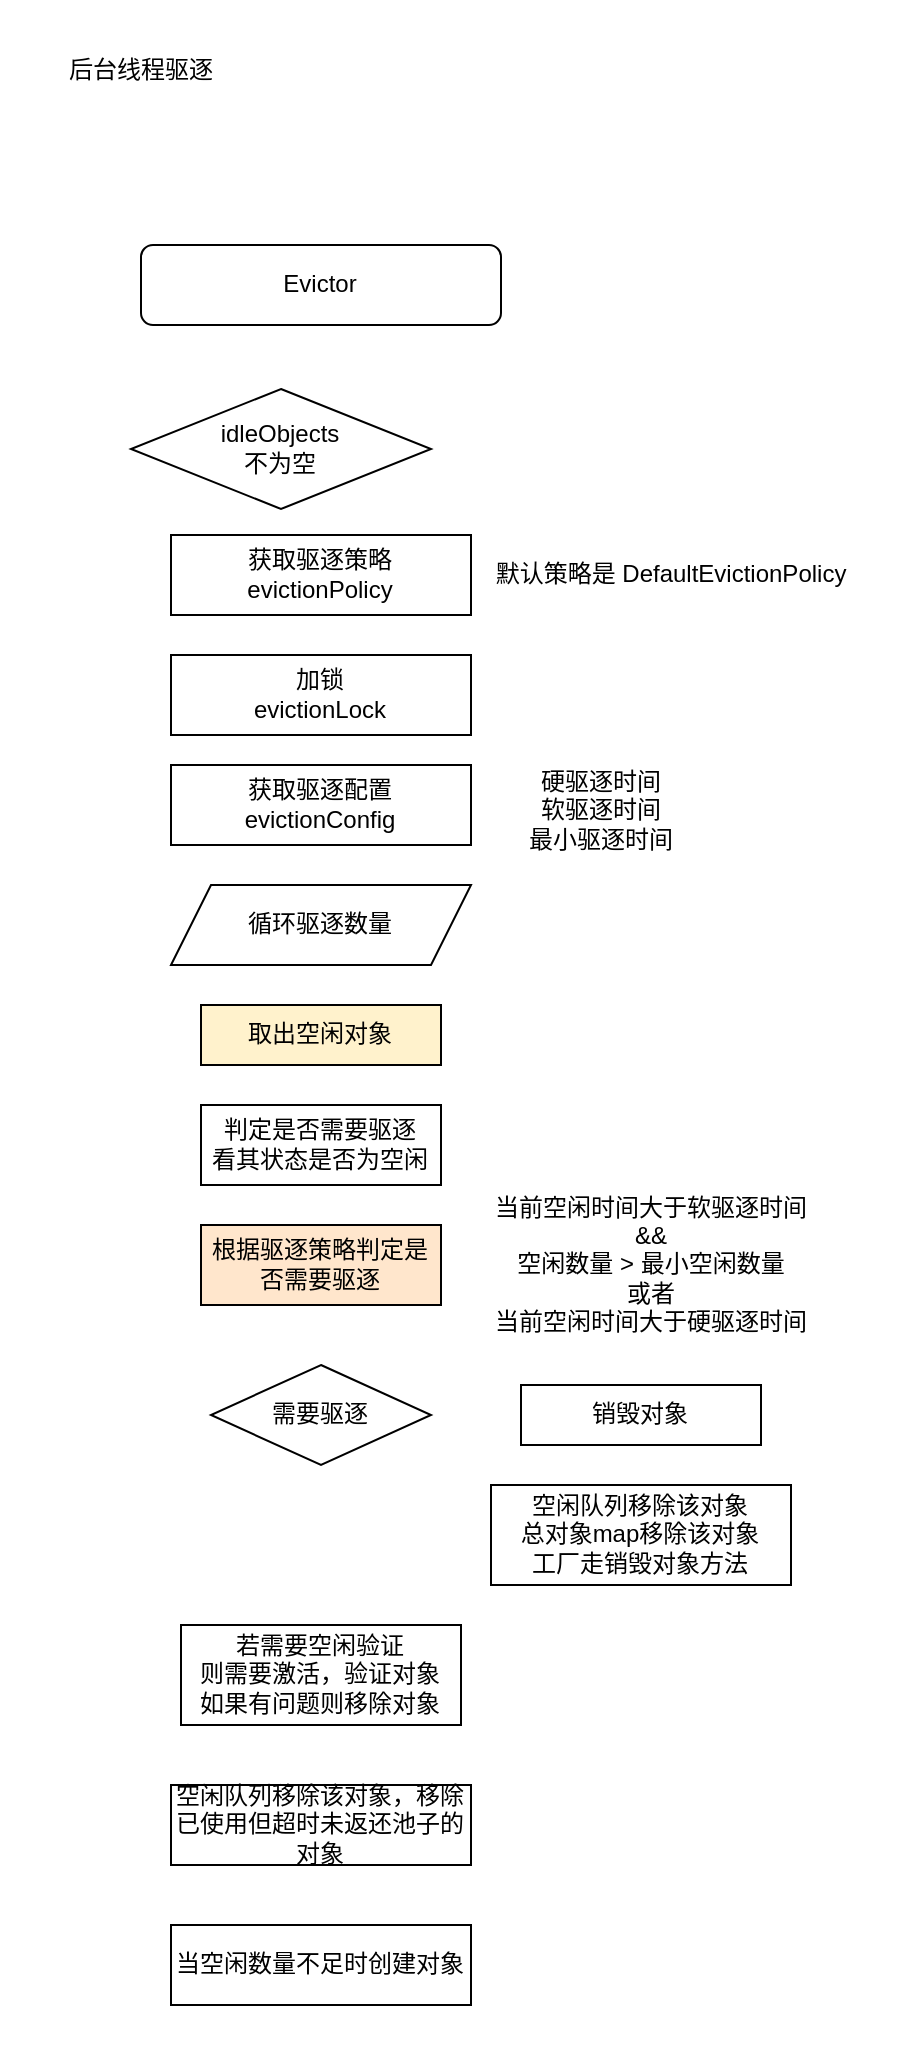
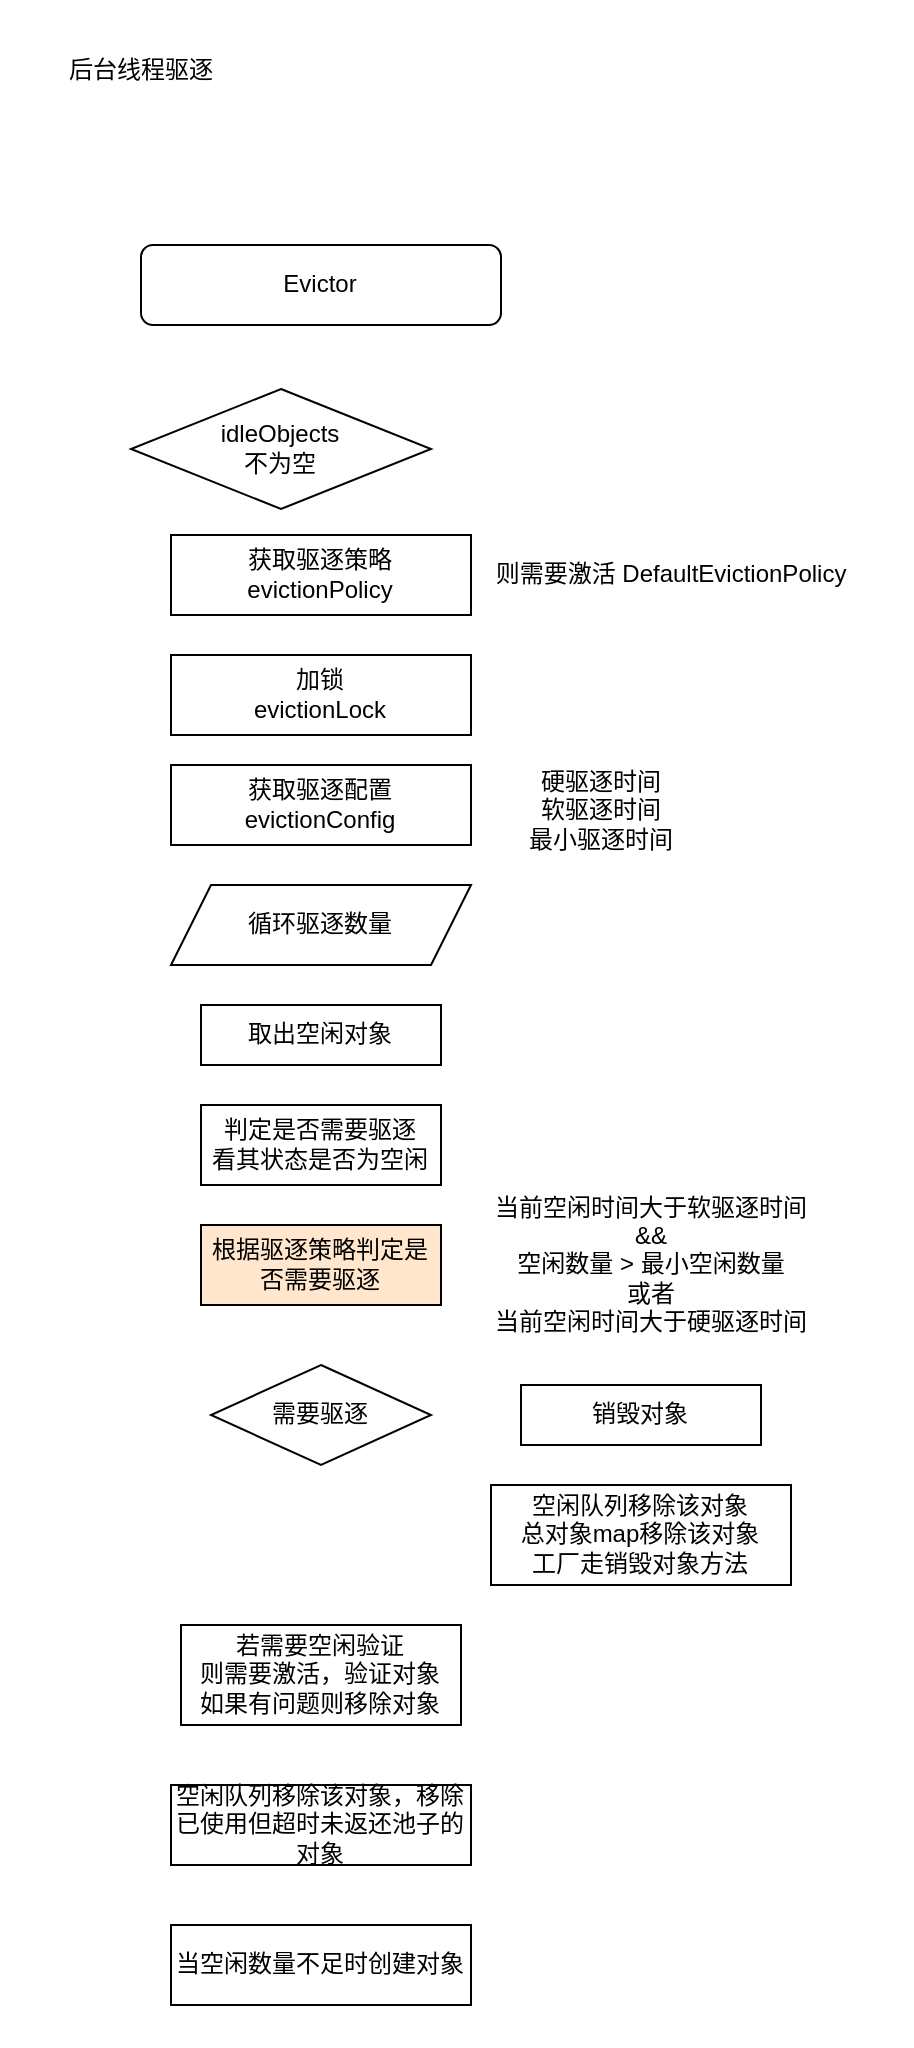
  <mxCell id="0" />
  <mxCell id="1" parent="0" />
  <mxCell id="2" value="Evictor" style="rounded=1;whiteSpace=wrap;html=1;" vertex="1" parent="1"><mxGeometry x="70" y="122" width="180" height="40" as="geometry" /></mxCell>
  <mxCell id="3" value="后台线程驱逐" style="text;html=1;align=center;verticalAlign=middle;resizable=0;points=[];autosize=1;strokeColor=none;fillColor=none;" vertex="1" parent="1"><mxGeometry x="20" y="20" width="100" height="30" as="geometry" /></mxCell>
  <mxCell id="4" value="idleObjects&lt;br&gt;不为空" style="rhombus;whiteSpace=wrap;html=1;" vertex="1" parent="1"><mxGeometry x="65" y="194" width="150" height="60" as="geometry" /></mxCell>
  <mxCell id="5" value="获取驱逐策略&lt;br&gt;evictionPolicy" style="whiteSpace=wrap;html=1;" vertex="1" parent="1"><mxGeometry x="85" y="267" width="150" height="40" as="geometry" /></mxCell>
- <mxCell id="6" value="默认策略是&amp;nbsp;DefaultEvictionPolicy" style="text;html=1;align=center;verticalAlign=middle;resizable=0;points=[];autosize=1;strokeColor=none;fillColor=none;" vertex="1" parent="1"><mxGeometry x="235" y="272" width="200" height="30" as="geometry" /></mxCell>
+ <mxCell id="6" value="则需要激活&amp;nbsp;DefaultEvictionPolicy" style="text;html=1;align=center;verticalAlign=middle;resizable=0;points=[];autosize=1;strokeColor=none;fillColor=none;" vertex="1" parent="1"><mxGeometry x="235" y="272" width="200" height="30" as="geometry" /></mxCell>
  <mxCell id="7" value="加锁&lt;br&gt;evictionLock" style="rounded=0;whiteSpace=wrap;html=1;" vertex="1" parent="1"><mxGeometry x="85" y="327" width="150" height="40" as="geometry" /></mxCell>
  <mxCell id="8" value="获取驱逐配置&lt;br&gt;evictionConfig" style="whiteSpace=wrap;html=1;" vertex="1" parent="1"><mxGeometry x="85" y="382" width="150" height="40" as="geometry" /></mxCell>
  <mxCell id="9" value="硬驱逐时间&lt;br&gt;软驱逐时间&lt;br&gt;最小驱逐时间" style="text;html=1;align=center;verticalAlign=middle;resizable=0;points=[];autosize=1;strokeColor=none;fillColor=none;" vertex="1" parent="1"><mxGeometry x="250" y="375" width="100" height="60" as="geometry" /></mxCell>
  <mxCell id="10" value="循环驱逐数量" style="shape=parallelogram;perimeter=parallelogramPerimeter;whiteSpace=wrap;html=1;fixedSize=1;" vertex="1" parent="1"><mxGeometry x="85" y="442" width="150" height="40" as="geometry" /></mxCell>
- <mxCell id="11" value="取出空闲对象" style="rounded=0;whiteSpace=wrap;html=1;fillColor=#fff2cc;" vertex="1" parent="1"><mxGeometry x="100" y="502" width="120" height="30" as="geometry" /></mxCell>
+ <mxCell id="11" value="取出空闲对象" style="rounded=0;whiteSpace=wrap;html=1;" vertex="1" parent="1"><mxGeometry x="100" y="502" width="120" height="30" as="geometry" /></mxCell>
  <mxCell id="12" value="判定是否需要驱逐&lt;br&gt;看其状态是否为空闲" style="rounded=0;whiteSpace=wrap;html=1;" vertex="1" parent="1"><mxGeometry x="100" y="552" width="120" height="40" as="geometry" /></mxCell>
  <mxCell id="13" value="根据驱逐策略判定是否需要驱逐" style="rounded=0;whiteSpace=wrap;html=1;fillColor=#ffe6cc;" vertex="1" parent="1"><mxGeometry x="100" y="612" width="120" height="40" as="geometry" /></mxCell>
  <mxCell id="14" value="当前空闲时间大于软驱逐时间 &lt;br&gt;&amp;amp;&amp;amp; &lt;br&gt;空闲数量 &amp;gt; 最小空闲数量&lt;br&gt;或者&lt;br&gt;当前空闲时间大于硬驱逐时间" style="text;html=1;align=center;verticalAlign=middle;resizable=0;points=[];autosize=1;strokeColor=none;fillColor=none;" vertex="1" parent="1"><mxGeometry x="235" y="587" width="180" height="90" as="geometry" /></mxCell>
  <mxCell id="15" value="需要驱逐" style="rhombus;whiteSpace=wrap;html=1;" vertex="1" parent="1"><mxGeometry x="105" y="682" width="110" height="50" as="geometry" /></mxCell>
  <mxCell id="16" value="销毁对象" style="rounded=0;whiteSpace=wrap;html=1;" vertex="1" parent="1"><mxGeometry x="260" y="692" width="120" height="30" as="geometry" /></mxCell>
  <mxCell id="17" value="空闲队列移除该对象&lt;br&gt;总对象map移除该对象&lt;br&gt;工厂走销毁对象方法" style="whiteSpace=wrap;html=1;" vertex="1" parent="1"><mxGeometry x="245" y="742" width="150" height="50" as="geometry" /></mxCell>
  <mxCell id="18" value="若需要空闲验证&lt;br&gt;则需要激活，验证对象&lt;br&gt;如果有问题则移除对象" style="whiteSpace=wrap;html=1;" vertex="1" parent="1"><mxGeometry x="90" y="812" width="140" height="50" as="geometry" /></mxCell>
  <mxCell id="19" value="空闲队列移除该对象，移除已使用但超时未返还池子的对象" style="whiteSpace=wrap;html=1;" vertex="1" parent="1"><mxGeometry x="85" y="892" width="150" height="40" as="geometry" /></mxCell>
  <mxCell id="20" value="当空闲数量不足时创建对象" style="whiteSpace=wrap;html=1;" vertex="1" parent="1"><mxGeometry x="85" y="962" width="150" height="40" as="geometry" /></mxCell>
